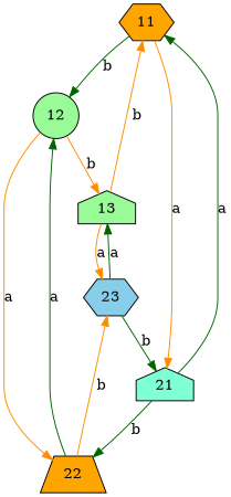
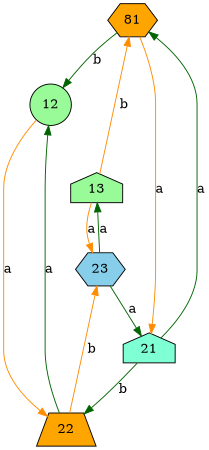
  digraph {
    rankdir=TB
    node [fillcolor=orange shape=hexagon style=filled]
    edge [color=darkgreen]
-   n1 [label=11]
+   n1 [label=81]
    n2 [fillcolor=palegreen label=12 shape=circle]
    n3 [fillcolor=aquamarine label=21 shape=house]
    n4 [fillcolor=palegreen label=13 shape=house]
    n5 [label=22 shape=trapezium]
    n6 [fillcolor=skyblue label=23]
    n1 -> n2 [label=b]
    n1 -> n3 [color=darkorange label=a]
-   n2 -> n4 [color=darkorange label=b]
    n2 -> n5 [color=darkorange label=a]
    n3 -> n1 [label=a]
    n3 -> n5 [label=b]
    n4 -> n1 [color=darkorange label=b]
    n4 -> n6 [color=darkorange label=a]
    n5 -> n2 [label=a]
    n5 -> n6 [color=darkorange label=b]
-   n6 -> n3 [label=b]
+   n6 -> n3 [label=a]
    n6 -> n4 [label=a]
  }
